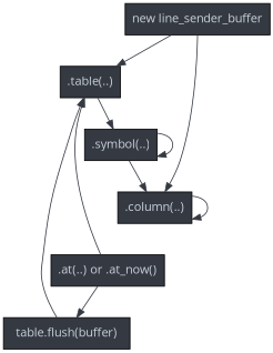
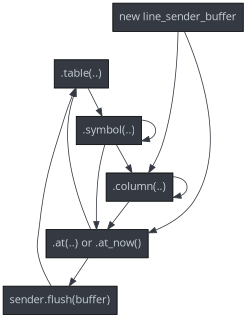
  digraph {
    fontname="Open Sans"
    node [fillcolor="#343942" fontcolor="#C9D1D9" fontname="Open Sans" shape=box style=filled]
    edge [color="#343942" fontname="Open Sans"]
    n1 [label="new line_sender_buffer"]
    n2 [label=".table(..)"]
    n3 [label=".column(..)"]
    n4 [label=".symbol(..)"]
    n5 [label=".at(..) or .at_now()"]
-   n6 [label="table.flush(buffer)"]
-   n1 -> n2
+   n6 [label="sender.flush(buffer)"]
+   n1 -> n5
    n1 -> n3
    n2 -> n4
    n3 -> n3
+   n3 -> n5
    n4 -> n3
    n4 -> n4
+   n4 -> n5
    n5 -> n2
    n5 -> n6
    n6 -> n2
  }
